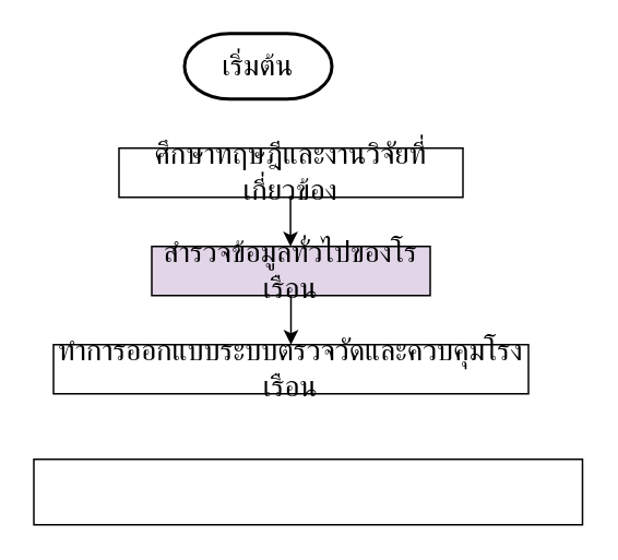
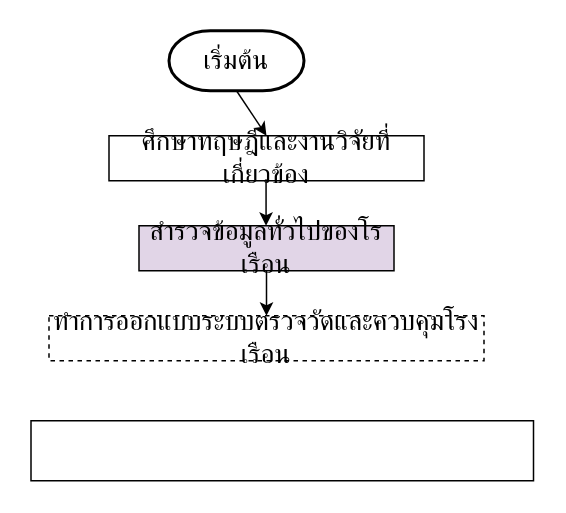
  <mxCell id="0" />
  <mxCell id="1" parent="0" />
  <mxCell id="2" value="&lt;font style=&quot;font-size: 18px;&quot; face=&quot;TH SarabunPSK&quot;&gt;เริ่มต้น&lt;/font&gt;" style="strokeWidth=2;html=1;shape=mxgraph.flowchart.terminator;whiteSpace=wrap;" vertex="1" parent="1"><mxGeometry x="112" y="20" width="90" height="40" as="geometry" /></mxCell>
  <mxCell id="3" value="&lt;span style=&quot;&quot; lang=&quot;TH&quot;&gt;&lt;font style=&quot;font-size: 18px;&quot; face=&quot;TH SarabunPSK&quot;&gt;ศึกษาทฤษฎีและงานวิจัยที่เกี่ยวข้อง&lt;/font&gt;&lt;/span&gt;" style="rounded=0;whiteSpace=wrap;html=1;" vertex="1" parent="1"><mxGeometry x="72" y="90" width="210" height="30" as="geometry" /></mxCell>
+ <mxCell id="4" value="" style="endArrow=classic;html=1;rounded=0;exitX=0.5;exitY=1;exitDx=0;exitDy=0;exitPerimeter=0;entryX=0.5;entryY=0;entryDx=0;entryDy=0;" edge="1" parent="1" source="2" target="3"><mxGeometry width="50" height="50" relative="1" as="geometry"><mxPoint x="122" y="240" as="sourcePoint" /><mxPoint x="172" y="190" as="targetPoint" /></mxGeometry></mxCell>
  <mxCell id="5" value="&lt;font style=&quot;font-size: 18px;&quot; face=&quot;TH SarabunPSK&quot;&gt;สำรวจข้อมูลทั่วไปของโรเรือน&lt;/font&gt;" style="rounded=0;whiteSpace=wrap;html=1;fillColor=#e1d5e7;" vertex="1" parent="1"><mxGeometry x="92" y="150" width="170" height="30" as="geometry" /></mxCell>
  <mxCell id="6" value="" style="endArrow=classic;html=1;rounded=0;exitX=0.5;exitY=1;exitDx=0;exitDy=0;exitPerimeter=0;entryX=0.5;entryY=0;entryDx=0;entryDy=0;" edge="1" parent="1"><mxGeometry width="50" height="50" relative="1" as="geometry"><mxPoint x="176.71" y="120" as="sourcePoint" /><mxPoint x="176.71" y="150" as="targetPoint" /></mxGeometry></mxCell>
- <mxCell id="7" value="&lt;font style=&quot;font-size: 18px;&quot;&gt;&lt;span style=&quot;font-family: &amp;quot;TH SarabunPSK&amp;quot;;&quot; lang=&quot;TH&quot;&gt;ทำการออกแบบระบบตรวจวัดและควบคุมโรงเรือน&lt;/span&gt;&lt;br&gt;&lt;/font&gt;" style="rounded=0;whiteSpace=wrap;html=1;" vertex="1" parent="1"><mxGeometry x="32" y="210" width="290" height="30" as="geometry" /></mxCell>
+ <mxCell id="7" value="&lt;font style=&quot;font-size: 18px;&quot;&gt;&lt;span style=&quot;font-family: &amp;quot;TH SarabunPSK&amp;quot;;&quot; lang=&quot;TH&quot;&gt;ทำการออกแบบระบบตรวจวัดและควบคุมโรงเรือน&lt;/span&gt;&lt;br&gt;&lt;/font&gt;" style="rounded=0;whiteSpace=wrap;html=1;dashed=1;" vertex="1" parent="1"><mxGeometry x="32" y="210" width="290" height="30" as="geometry" /></mxCell>
  <mxCell id="8" value="" style="rounded=0;whiteSpace=wrap;html=1;" vertex="1" parent="1"><mxGeometry x="20" y="280" width="335" height="40" as="geometry" /></mxCell>
  <mxCell id="9" value="" style="endArrow=classic;html=1;rounded=0;entryX=0.5;entryY=0;entryDx=0;entryDy=0;" edge="1" parent="1" target="7"><mxGeometry width="50" height="50" relative="1" as="geometry"><mxPoint x="177" y="180" as="sourcePoint" /><mxPoint x="186.71" y="160" as="targetPoint" /></mxGeometry></mxCell>
